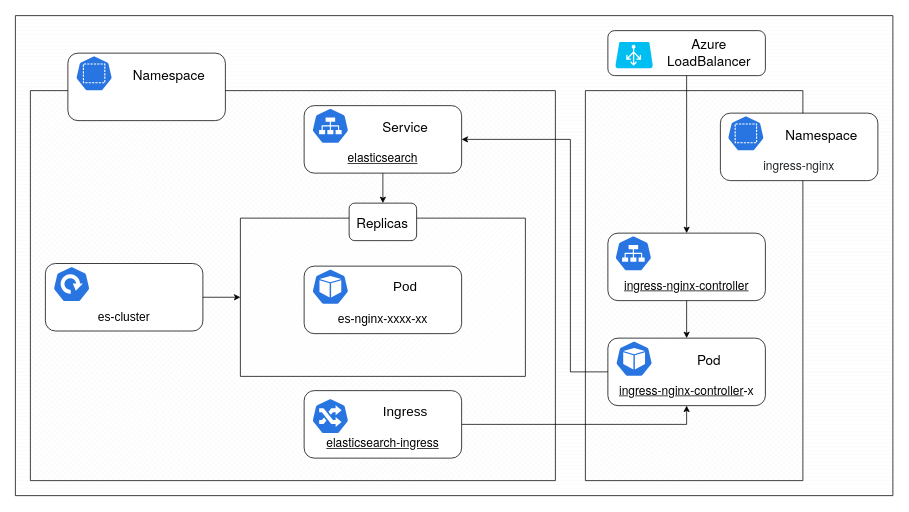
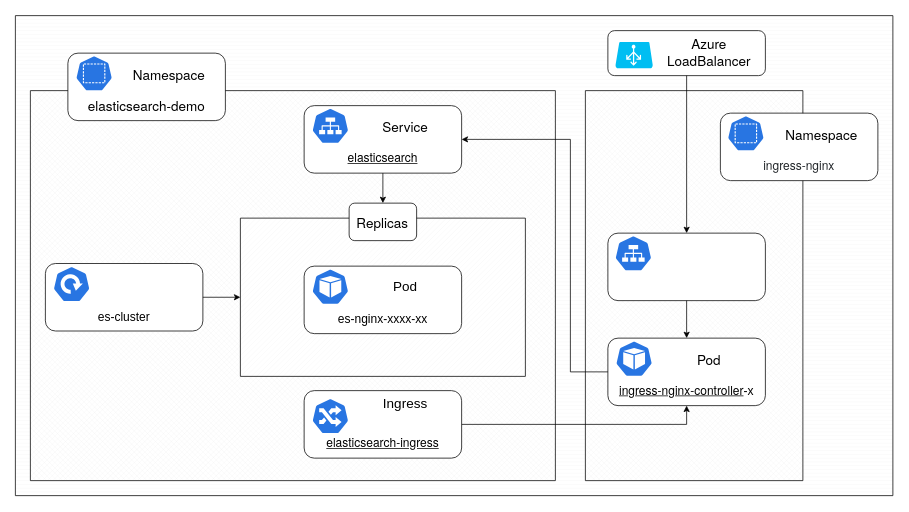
  <mxCell id="0" />
  <mxCell id="1" parent="0" />
  <mxCell id="2" value="" style="verticalLabelPosition=bottom;verticalAlign=top;html=1;shape=mxgraph.basic.patternFillRect;fillStyle=hor;step=5;fillStrokeWidth=0.2;fillStrokeColor=#dddddd;" vertex="1" parent="1"><mxGeometry x="20" y="20" width="1170" height="640" as="geometry" /></mxCell>
  <mxCell id="3" value="" style="verticalLabelPosition=bottom;verticalAlign=top;html=1;shape=mxgraph.basic.patternFillRect;fillStyle=diagGrid;step=5;fillStrokeWidth=0.2;fillStrokeColor=#dddddd;" vertex="1" parent="1"><mxGeometry x="40" y="120" width="700" height="520" as="geometry" /></mxCell>
  <mxCell id="4" value="" style="verticalLabelPosition=bottom;verticalAlign=top;html=1;shape=mxgraph.basic.patternFillRect;fillStyle=diagGrid;step=5;fillStrokeWidth=0.2;fillStrokeColor=#dddddd;" vertex="1" parent="1"><mxGeometry x="780" y="120" width="290" height="520" as="geometry" /></mxCell>
  <mxCell id="5" value="" style="group" vertex="1" connectable="0" parent="1"><mxGeometry x="810" y="310" width="210" height="90" as="geometry" /></mxCell>
  <mxCell id="6" value="" style="rounded=1;whiteSpace=wrap;html=1;" vertex="1" parent="5"><mxGeometry width="210" height="90" as="geometry" /></mxCell>
- <mxCell id="7" value="&lt;div style=&quot;text-align: left&quot;&gt;&lt;a href=&quot;http://localhost:8001/ingress-nginx/Service/ingress-nginx-controller&quot; class=&quot;ServiceColor EntityReference&quot; style=&quot;box-sizing: border-box ; background-color: rgb(255 , 255 , 255) ; font-family: &amp;#34;helvetica neue&amp;#34; , &amp;#34;helvetica&amp;#34; , &amp;#34;arial&amp;#34; , sans-serif ; color: black&quot;&gt;ingress-nginx-controller&lt;/a&gt;&lt;br&gt;&lt;/div&gt;" style="text;html=1;strokeColor=none;fillColor=none;align=center;verticalAlign=middle;whiteSpace=wrap;rounded=0;fontSize=16;" vertex="1" parent="5"><mxGeometry x="10" y="60" width="190" height="20" as="geometry" /></mxCell>
  <mxCell id="8" value="" style="html=1;dashed=0;whitespace=wrap;fillColor=#2875E2;strokeColor=#ffffff;points=[[0.005,0.63,0],[0.1,0.2,0],[0.9,0.2,0],[0.5,0,0],[0.995,0.63,0],[0.72,0.99,0],[0.5,1,0],[0.28,0.99,0]];shape=mxgraph.kubernetes.icon;prIcon=svc" vertex="1" parent="5"><mxGeometry x="9" y="3" width="50" height="48" as="geometry" /></mxCell>
  <mxCell id="9" value="" style="group" vertex="1" connectable="0" parent="1"><mxGeometry x="810" y="450" width="210" height="90" as="geometry" /></mxCell>
  <mxCell id="10" value="" style="rounded=1;whiteSpace=wrap;html=1;" vertex="1" parent="9"><mxGeometry width="210" height="90" as="geometry" /></mxCell>
  <mxCell id="11" value="&lt;span style=&quot;font-family: &amp;#34;helvetica neue&amp;#34; , &amp;#34;helvetica&amp;#34; , &amp;#34;arial&amp;#34; , sans-serif ; font-size: 18px ; text-align: left ; background-color: rgb(255 , 255 , 255)&quot;&gt;Pod&lt;br&gt;&lt;/span&gt;" style="text;html=1;strokeColor=none;fillColor=none;align=center;verticalAlign=middle;whiteSpace=wrap;rounded=0;" vertex="1" parent="9"><mxGeometry x="70" y="17.5" width="130" height="20" as="geometry" /></mxCell>
  <mxCell id="12" value="&lt;div style=&quot;text-align: left&quot;&gt;&lt;a href=&quot;http://localhost:8001/ingress-nginx/Service/ingress-nginx-controller&quot; class=&quot;ServiceColor EntityReference&quot; style=&quot;box-sizing: border-box ; background-color: rgb(255 , 255 , 255) ; font-family: &amp;#34;helvetica neue&amp;#34; , &amp;#34;helvetica&amp;#34; , &amp;#34;arial&amp;#34; , sans-serif ; color: black&quot;&gt;ingress-nginx-controller&lt;/a&gt;-x&lt;br&gt;&lt;/div&gt;" style="text;html=1;strokeColor=none;fillColor=none;align=center;verticalAlign=middle;whiteSpace=wrap;rounded=0;fontSize=16;" vertex="1" parent="9"><mxGeometry x="10" y="60" width="190" height="20" as="geometry" /></mxCell>
  <mxCell id="13" value="" style="html=1;dashed=0;whitespace=wrap;fillColor=#2875E2;strokeColor=#ffffff;points=[[0.005,0.63,0],[0.1,0.2,0],[0.9,0.2,0],[0.5,0,0],[0.995,0.63,0],[0.72,0.99,0],[0.5,1,0],[0.28,0.99,0]];shape=mxgraph.kubernetes.icon;prIcon=pod" vertex="1" parent="9"><mxGeometry x="10" y="3.5" width="50" height="48" as="geometry" /></mxCell>
  <mxCell id="14" value="" style="group" vertex="1" connectable="0" parent="1"><mxGeometry x="810" y="40" width="210" height="60" as="geometry" /></mxCell>
  <mxCell id="15" value="" style="rounded=1;whiteSpace=wrap;html=1;" vertex="1" parent="14"><mxGeometry width="210" height="60" as="geometry" /></mxCell>
  <mxCell id="16" value="&lt;span style=&quot;font-family: &amp;#34;helvetica neue&amp;#34; , &amp;#34;helvetica&amp;#34; , &amp;#34;arial&amp;#34; , sans-serif ; font-size: 18px ; text-align: left ; background-color: rgb(255 , 255 , 255)&quot;&gt;Azure&lt;br&gt;LoadBalancer&lt;br&gt;&lt;/span&gt;" style="text;html=1;strokeColor=none;fillColor=none;align=center;verticalAlign=middle;whiteSpace=wrap;rounded=0;" vertex="1" parent="14"><mxGeometry x="70" y="17.5" width="130" height="20" as="geometry" /></mxCell>
  <mxCell id="17" value="" style="verticalLabelPosition=bottom;html=1;verticalAlign=top;align=center;strokeColor=none;fillColor=#00BEF2;shape=mxgraph.azure.azure_load_balancer;" vertex="1" parent="14"><mxGeometry x="10" y="15" width="50" height="35" as="geometry" /></mxCell>
  <mxCell id="18" style="edgeStyle=orthogonalEdgeStyle;rounded=0;orthogonalLoop=1;jettySize=auto;html=1;exitX=0.5;exitY=1;exitDx=0;exitDy=0;entryX=0.5;entryY=0;entryDx=0;entryDy=0;" edge="1" parent="1" source="15" target="6"><mxGeometry relative="1" as="geometry" /></mxCell>
  <mxCell id="19" style="edgeStyle=orthogonalEdgeStyle;rounded=0;orthogonalLoop=1;jettySize=auto;html=1;exitX=0.5;exitY=1;exitDx=0;exitDy=0;" edge="1" parent="1" source="6" target="10"><mxGeometry relative="1" as="geometry" /></mxCell>
  <mxCell id="20" value="" style="group" vertex="1" connectable="0" parent="1"><mxGeometry x="405" y="140" width="210" height="90" as="geometry" /></mxCell>
  <mxCell id="21" value="" style="rounded=1;whiteSpace=wrap;html=1;" vertex="1" parent="20"><mxGeometry width="210" height="90" as="geometry" /></mxCell>
  <mxCell id="22" value="&lt;span style=&quot;font-family: &amp;#34;helvetica neue&amp;#34; , &amp;#34;helvetica&amp;#34; , &amp;#34;arial&amp;#34; , sans-serif ; font-size: 18px ; text-align: left ; background-color: rgb(255 , 255 , 255)&quot;&gt;Service&lt;br&gt;&lt;/span&gt;" style="text;html=1;strokeColor=none;fillColor=none;align=center;verticalAlign=middle;whiteSpace=wrap;rounded=0;" vertex="1" parent="20"><mxGeometry x="70" y="17.5" width="130" height="20" as="geometry" /></mxCell>
  <mxCell id="23" value="&lt;div style=&quot;text-align: left&quot;&gt;&lt;a href=&quot;http://localhost:8001/elasticsearch-demo/Service/elasticsearch&quot; class=&quot;ServiceColor EntityReference&quot; style=&quot;box-sizing: border-box ; background-color: rgb(255 , 255 , 255) ; font-family: &amp;#34;helvetica neue&amp;#34; , &amp;#34;helvetica&amp;#34; , &amp;#34;arial&amp;#34; , sans-serif ; color: black&quot;&gt;elasticsearch&lt;/a&gt;&lt;br&gt;&lt;/div&gt;" style="text;html=1;strokeColor=none;fillColor=none;align=center;verticalAlign=middle;whiteSpace=wrap;rounded=0;fontSize=16;" vertex="1" parent="20"><mxGeometry x="10" y="60" width="190" height="20" as="geometry" /></mxCell>
  <mxCell id="24" value="" style="html=1;dashed=0;whitespace=wrap;fillColor=#2875E2;strokeColor=#ffffff;points=[[0.005,0.63,0],[0.1,0.2,0],[0.9,0.2,0],[0.5,0,0],[0.995,0.63,0],[0.72,0.99,0],[0.5,1,0],[0.28,0.99,0]];shape=mxgraph.kubernetes.icon;prIcon=svc" vertex="1" parent="20"><mxGeometry x="10" y="3" width="50" height="48" as="geometry" /></mxCell>
  <mxCell id="25" value="" style="group" vertex="1" connectable="0" parent="1"><mxGeometry x="60" y="350.5" width="210" height="90" as="geometry" /></mxCell>
  <mxCell id="26" value="" style="rounded=1;whiteSpace=wrap;html=1;" vertex="1" parent="25"><mxGeometry width="210" height="90" as="geometry" /></mxCell>
  <mxCell id="27" value="&lt;div style=&quot;text-align: left&quot;&gt;es-cluster&lt;/div&gt;" style="text;html=1;strokeColor=none;fillColor=none;align=center;verticalAlign=middle;whiteSpace=wrap;rounded=0;fontSize=16;" vertex="1" parent="25"><mxGeometry x="10" y="60" width="190" height="20" as="geometry" /></mxCell>
  <mxCell id="28" value="" style="html=1;dashed=0;whitespace=wrap;fillColor=#2875E2;strokeColor=#ffffff;points=[[0.005,0.63,0],[0.1,0.2,0],[0.9,0.2,0],[0.5,0,0],[0.995,0.63,0],[0.72,0.99,0],[0.5,1,0],[0.28,0.99,0]];shape=mxgraph.kubernetes.icon;prIcon=deploy" vertex="1" parent="25"><mxGeometry x="10" y="3.5" width="50" height="48" as="geometry" /></mxCell>
  <mxCell id="29" style="edgeStyle=orthogonalEdgeStyle;rounded=0;orthogonalLoop=1;jettySize=auto;html=1;exitX=1;exitY=0.5;exitDx=0;exitDy=0;entryX=0;entryY=0.5;entryDx=0;entryDy=0;entryPerimeter=0;" edge="1" parent="1" source="26" target="38"><mxGeometry relative="1" as="geometry" /></mxCell>
  <mxCell id="30" value="" style="group" vertex="1" connectable="0" parent="1"><mxGeometry x="90" y="70" width="210" height="90" as="geometry" /></mxCell>
  <mxCell id="31" value="" style="rounded=1;whiteSpace=wrap;html=1;" vertex="1" parent="30"><mxGeometry width="210" height="90" as="geometry" /></mxCell>
  <mxCell id="32" value="&lt;span style=&quot;font-family: &amp;#34;helvetica neue&amp;#34; , &amp;#34;helvetica&amp;#34; , &amp;#34;arial&amp;#34; , sans-serif ; font-size: 18px ; text-align: left ; background-color: rgb(255 , 255 , 255)&quot;&gt;Namespace&lt;/span&gt;" style="text;html=1;strokeColor=none;fillColor=none;align=center;verticalAlign=middle;whiteSpace=wrap;rounded=0;" vertex="1" parent="30"><mxGeometry x="70" y="17.5" width="130" height="20" as="geometry" /></mxCell>
+ <mxCell id="33" value="&lt;div style=&quot;text-align: left&quot;&gt;&lt;span style=&quot;font-family: &amp;#34;helvetica neue&amp;#34; , &amp;#34;helvetica&amp;#34; , &amp;#34;arial&amp;#34; , sans-serif ; font-size: 18px ; background-color: rgb(255 , 255 , 255)&quot;&gt;elasticsearch-demo&lt;/span&gt;&lt;br&gt;&lt;/div&gt;" style="text;html=1;strokeColor=none;fillColor=none;align=center;verticalAlign=middle;whiteSpace=wrap;rounded=0;fontSize=16;" vertex="1" parent="30"><mxGeometry x="10" y="60" width="190" height="20" as="geometry" /></mxCell>
  <mxCell id="34" value="" style="html=1;dashed=0;whitespace=wrap;fillColor=#2875E2;strokeColor=#ffffff;points=[[0.005,0.63,0],[0.1,0.2,0],[0.9,0.2,0],[0.5,0,0],[0.995,0.63,0],[0.72,0.99,0],[0.5,1,0],[0.28,0.99,0]];shape=mxgraph.kubernetes.icon;prIcon=ns" vertex="1" parent="30"><mxGeometry x="10" y="3" width="50" height="48" as="geometry" /></mxCell>
  <mxCell id="35" style="edgeStyle=orthogonalEdgeStyle;rounded=0;orthogonalLoop=1;jettySize=auto;html=1;exitX=0.5;exitY=1;exitDx=0;exitDy=0;entryX=0.5;entryY=0;entryDx=0;entryDy=0;" edge="1" parent="1" source="21" target="40"><mxGeometry relative="1" as="geometry" /></mxCell>
  <mxCell id="36" style="edgeStyle=orthogonalEdgeStyle;rounded=0;orthogonalLoop=1;jettySize=auto;html=1;entryX=0.5;entryY=1;entryDx=0;entryDy=0;" edge="1" parent="1" source="53" target="10"><mxGeometry relative="1" as="geometry"><mxPoint x="620" y="565" as="sourcePoint" /></mxGeometry></mxCell>
  <mxCell id="37" value="" style="group" vertex="1" connectable="0" parent="1"><mxGeometry x="320" y="270" width="380" height="231" as="geometry" /></mxCell>
  <mxCell id="38" value="" style="verticalLabelPosition=bottom;verticalAlign=top;html=1;shape=mxgraph.basic.patternFillRect;fillStyle=diag;step=5;fillStrokeWidth=0.2;fillStrokeColor=#dddddd;" vertex="1" parent="37"><mxGeometry y="20" width="380" height="211" as="geometry" /></mxCell>
  <mxCell id="39" value="" style="group" vertex="1" connectable="0" parent="37"><mxGeometry x="145" width="90" height="50" as="geometry" /></mxCell>
  <mxCell id="40" value="" style="rounded=1;whiteSpace=wrap;html=1;" vertex="1" parent="39"><mxGeometry width="90" height="50" as="geometry" /></mxCell>
  <mxCell id="41" value="&lt;div style=&quot;text-align: left&quot;&gt;&lt;font face=&quot;helvetica neue, helvetica, arial, sans-serif&quot; style=&quot;font-size: 18px&quot;&gt;&lt;span style=&quot;background-color: rgb(255 , 255 , 255)&quot;&gt;Replicas&lt;/span&gt;&lt;/font&gt;&lt;/div&gt;" style="text;html=1;strokeColor=none;fillColor=none;align=center;verticalAlign=middle;whiteSpace=wrap;rounded=0;" vertex="1" parent="39"><mxGeometry x="19.3" y="15" width="51.41" height="20" as="geometry" /></mxCell>
  <mxCell id="42" style="edgeStyle=orthogonalEdgeStyle;rounded=0;orthogonalLoop=1;jettySize=auto;html=1;exitX=0.5;exitY=1;exitDx=0;exitDy=0;" edge="1" parent="39" source="41" target="41"><mxGeometry x="437.5" y="320" as="geometry" /></mxCell>
  <mxCell id="43" value="" style="rounded=1;whiteSpace=wrap;html=1;" vertex="1" parent="37"><mxGeometry x="85" y="84" width="210" height="90" as="geometry" /></mxCell>
  <mxCell id="44" value="&lt;font style=&quot;font-size: 18px&quot;&gt;Pod&lt;/font&gt;" style="text;html=1;strokeColor=none;fillColor=none;align=center;verticalAlign=middle;whiteSpace=wrap;rounded=0;" vertex="1" parent="37"><mxGeometry x="155" y="101.5" width="130" height="20" as="geometry" /></mxCell>
  <mxCell id="45" value="&lt;div style=&quot;text-align: left&quot;&gt;es-nginx-xxxx-xx&lt;/div&gt;" style="text;html=1;strokeColor=none;fillColor=none;align=center;verticalAlign=middle;whiteSpace=wrap;rounded=0;fontSize=16;" vertex="1" parent="37"><mxGeometry x="95" y="144" width="190" height="20" as="geometry" /></mxCell>
  <mxCell id="46" value="" style="html=1;dashed=0;whitespace=wrap;fillColor=#2875E2;strokeColor=#ffffff;points=[[0.005,0.63,0],[0.1,0.2,0],[0.9,0.2,0],[0.5,0,0],[0.995,0.63,0],[0.72,0.99,0],[0.5,1,0],[0.28,0.99,0]];shape=mxgraph.kubernetes.icon;prIcon=pod" vertex="1" parent="37"><mxGeometry x="95" y="87.5" width="50" height="48" as="geometry" /></mxCell>
  <mxCell id="47" value="" style="group" vertex="1" connectable="0" parent="1"><mxGeometry x="960" y="150" width="210" height="90" as="geometry" /></mxCell>
  <mxCell id="48" value="" style="rounded=1;whiteSpace=wrap;html=1;" vertex="1" parent="47"><mxGeometry width="210" height="90" as="geometry" /></mxCell>
  <mxCell id="49" value="&lt;span style=&quot;font-family: &amp;#34;helvetica neue&amp;#34; , &amp;#34;helvetica&amp;#34; , &amp;#34;arial&amp;#34; , sans-serif ; font-size: 18px ; text-align: left ; background-color: rgb(255 , 255 , 255)&quot;&gt;Namespace&lt;/span&gt;" style="text;html=1;strokeColor=none;fillColor=none;align=center;verticalAlign=middle;whiteSpace=wrap;rounded=0;" vertex="1" parent="47"><mxGeometry x="70" y="17.5" width="130" height="20" as="geometry" /></mxCell>
  <mxCell id="50" value="&lt;div style=&quot;text-align: left&quot;&gt;&lt;span style=&quot;color: rgb(33 , 37 , 41) ; font-family: &amp;#34;helvetica neue&amp;#34; , &amp;#34;helvetica&amp;#34; , &amp;#34;arial&amp;#34; , sans-serif ; background-color: rgb(255 , 255 , 255)&quot;&gt;ingress-nginx&lt;/span&gt;&lt;br&gt;&lt;/div&gt;" style="text;html=1;strokeColor=none;fillColor=none;align=center;verticalAlign=middle;whiteSpace=wrap;rounded=0;fontSize=16;" vertex="1" parent="47"><mxGeometry x="10" y="60" width="190" height="20" as="geometry" /></mxCell>
  <mxCell id="51" value="" style="html=1;dashed=0;whitespace=wrap;fillColor=#2875E2;strokeColor=#ffffff;points=[[0.005,0.63,0],[0.1,0.2,0],[0.9,0.2,0],[0.5,0,0],[0.995,0.63,0],[0.72,0.99,0],[0.5,1,0],[0.28,0.99,0]];shape=mxgraph.kubernetes.icon;prIcon=ns" vertex="1" parent="47"><mxGeometry x="9" y="3" width="50" height="48" as="geometry" /></mxCell>
  <mxCell id="52" value="" style="group" vertex="1" connectable="0" parent="1"><mxGeometry x="405" y="520" width="210" height="90" as="geometry" /></mxCell>
  <mxCell id="53" value="" style="rounded=1;whiteSpace=wrap;html=1;" vertex="1" parent="52"><mxGeometry width="210" height="90" as="geometry" /></mxCell>
- <mxCell id="54" value="&lt;font style=&quot;font-size: 18px&quot;&gt;Ingress&lt;/font&gt;" style="text;html=1;strokeColor=none;fillColor=none;align=center;verticalAlign=middle;whiteSpace=wrap;rounded=0;" vertex="1" parent="52"><mxGeometry x="70" y="17.5" width="130" height="20" as="geometry" /></mxCell>
+ <mxCell id="54" value="&lt;font style=&quot;font-size: 18px&quot;&gt;Ingress&lt;/font&gt;" style="text;html=1;strokeColor=none;fillColor=none;align=center;verticalAlign=middle;whiteSpace=wrap;rounded=0;" vertex="1" parent="52"><mxGeometry x="70" y="7.5" width="130" height="20" as="geometry" /></mxCell>
  <mxCell id="55" value="&lt;div style=&quot;text-align: left&quot;&gt;&lt;a href=&quot;http://localhost:8001/elasticsearch-demo/Ingress/elasticsearch-ingress&quot; class=&quot;IngressColor EntityReference&quot; style=&quot;box-sizing: border-box ; background-color: rgb(255 , 255 , 255) ; font-family: &amp;#34;helvetica neue&amp;#34; , &amp;#34;helvetica&amp;#34; , &amp;#34;arial&amp;#34; , sans-serif ; color: black&quot;&gt;elasticsearch-ingress&lt;/a&gt;&lt;br&gt;&lt;/div&gt;" style="text;html=1;strokeColor=none;fillColor=none;align=center;verticalAlign=middle;whiteSpace=wrap;rounded=0;fontSize=16;" vertex="1" parent="52"><mxGeometry x="10" y="60" width="190" height="20" as="geometry" /></mxCell>
  <mxCell id="56" value="" style="html=1;dashed=0;whitespace=wrap;fillColor=#2875E2;strokeColor=#ffffff;points=[[0.005,0.63,0],[0.1,0.2,0],[0.9,0.2,0],[0.5,0,0],[0.995,0.63,0],[0.72,0.99,0],[0.5,1,0],[0.28,0.99,0]];shape=mxgraph.kubernetes.icon;prIcon=ing" vertex="1" parent="52"><mxGeometry x="10" y="10" width="50" height="48" as="geometry" /></mxCell>
  <mxCell id="57" style="edgeStyle=orthogonalEdgeStyle;rounded=0;orthogonalLoop=1;jettySize=auto;html=1;exitX=0;exitY=0.5;exitDx=0;exitDy=0;entryX=1;entryY=0.5;entryDx=0;entryDy=0;" edge="1" parent="1" source="10" target="21"><mxGeometry relative="1" as="geometry"><mxPoint x="700" as="targetPoint" y="-40" /><Array as="points"><mxPoint x="760" y="495" /><mxPoint x="760" y="185" /></Array></mxGeometry></mxCell>
